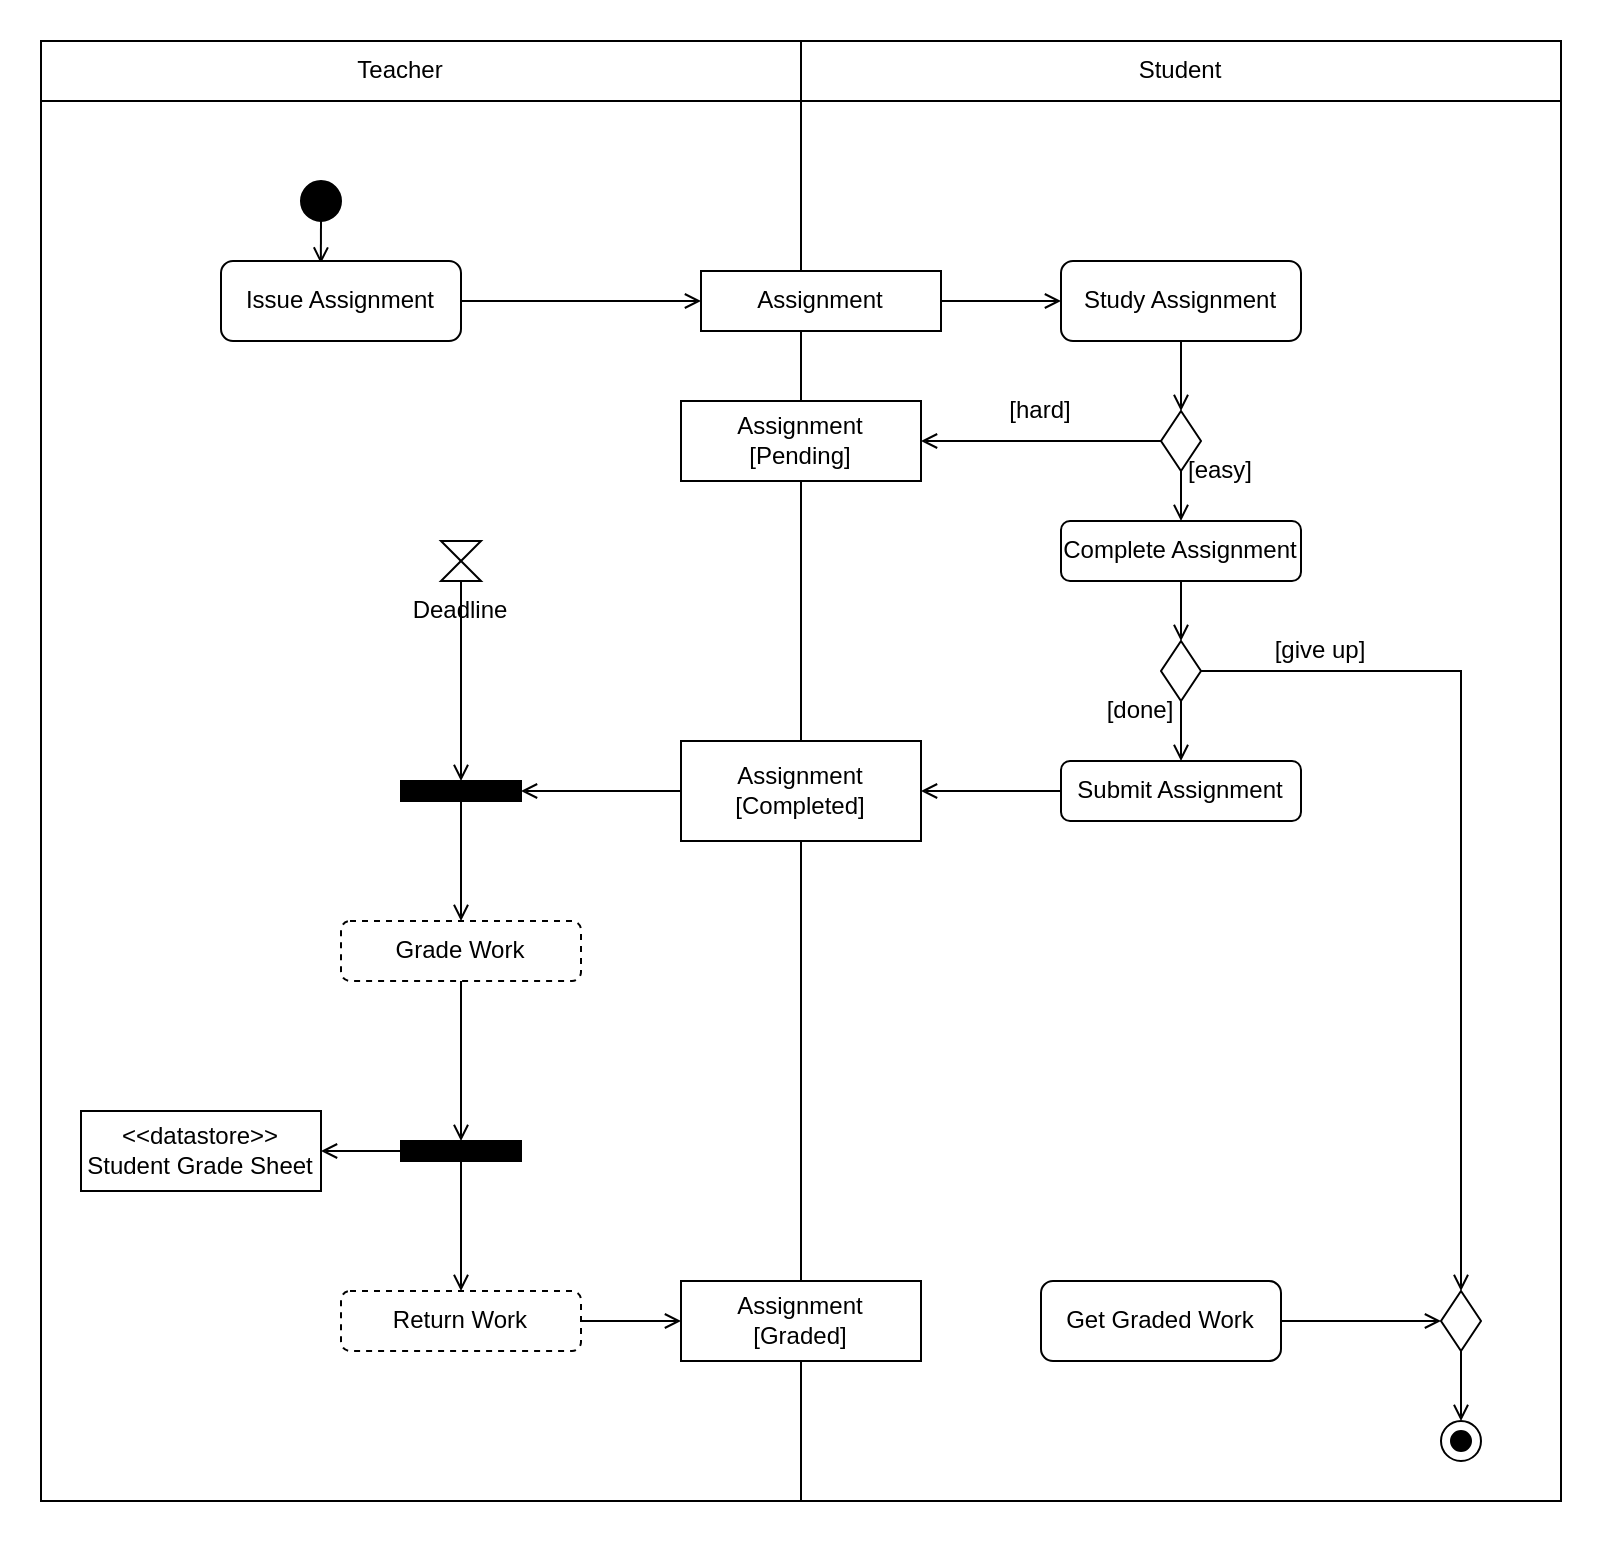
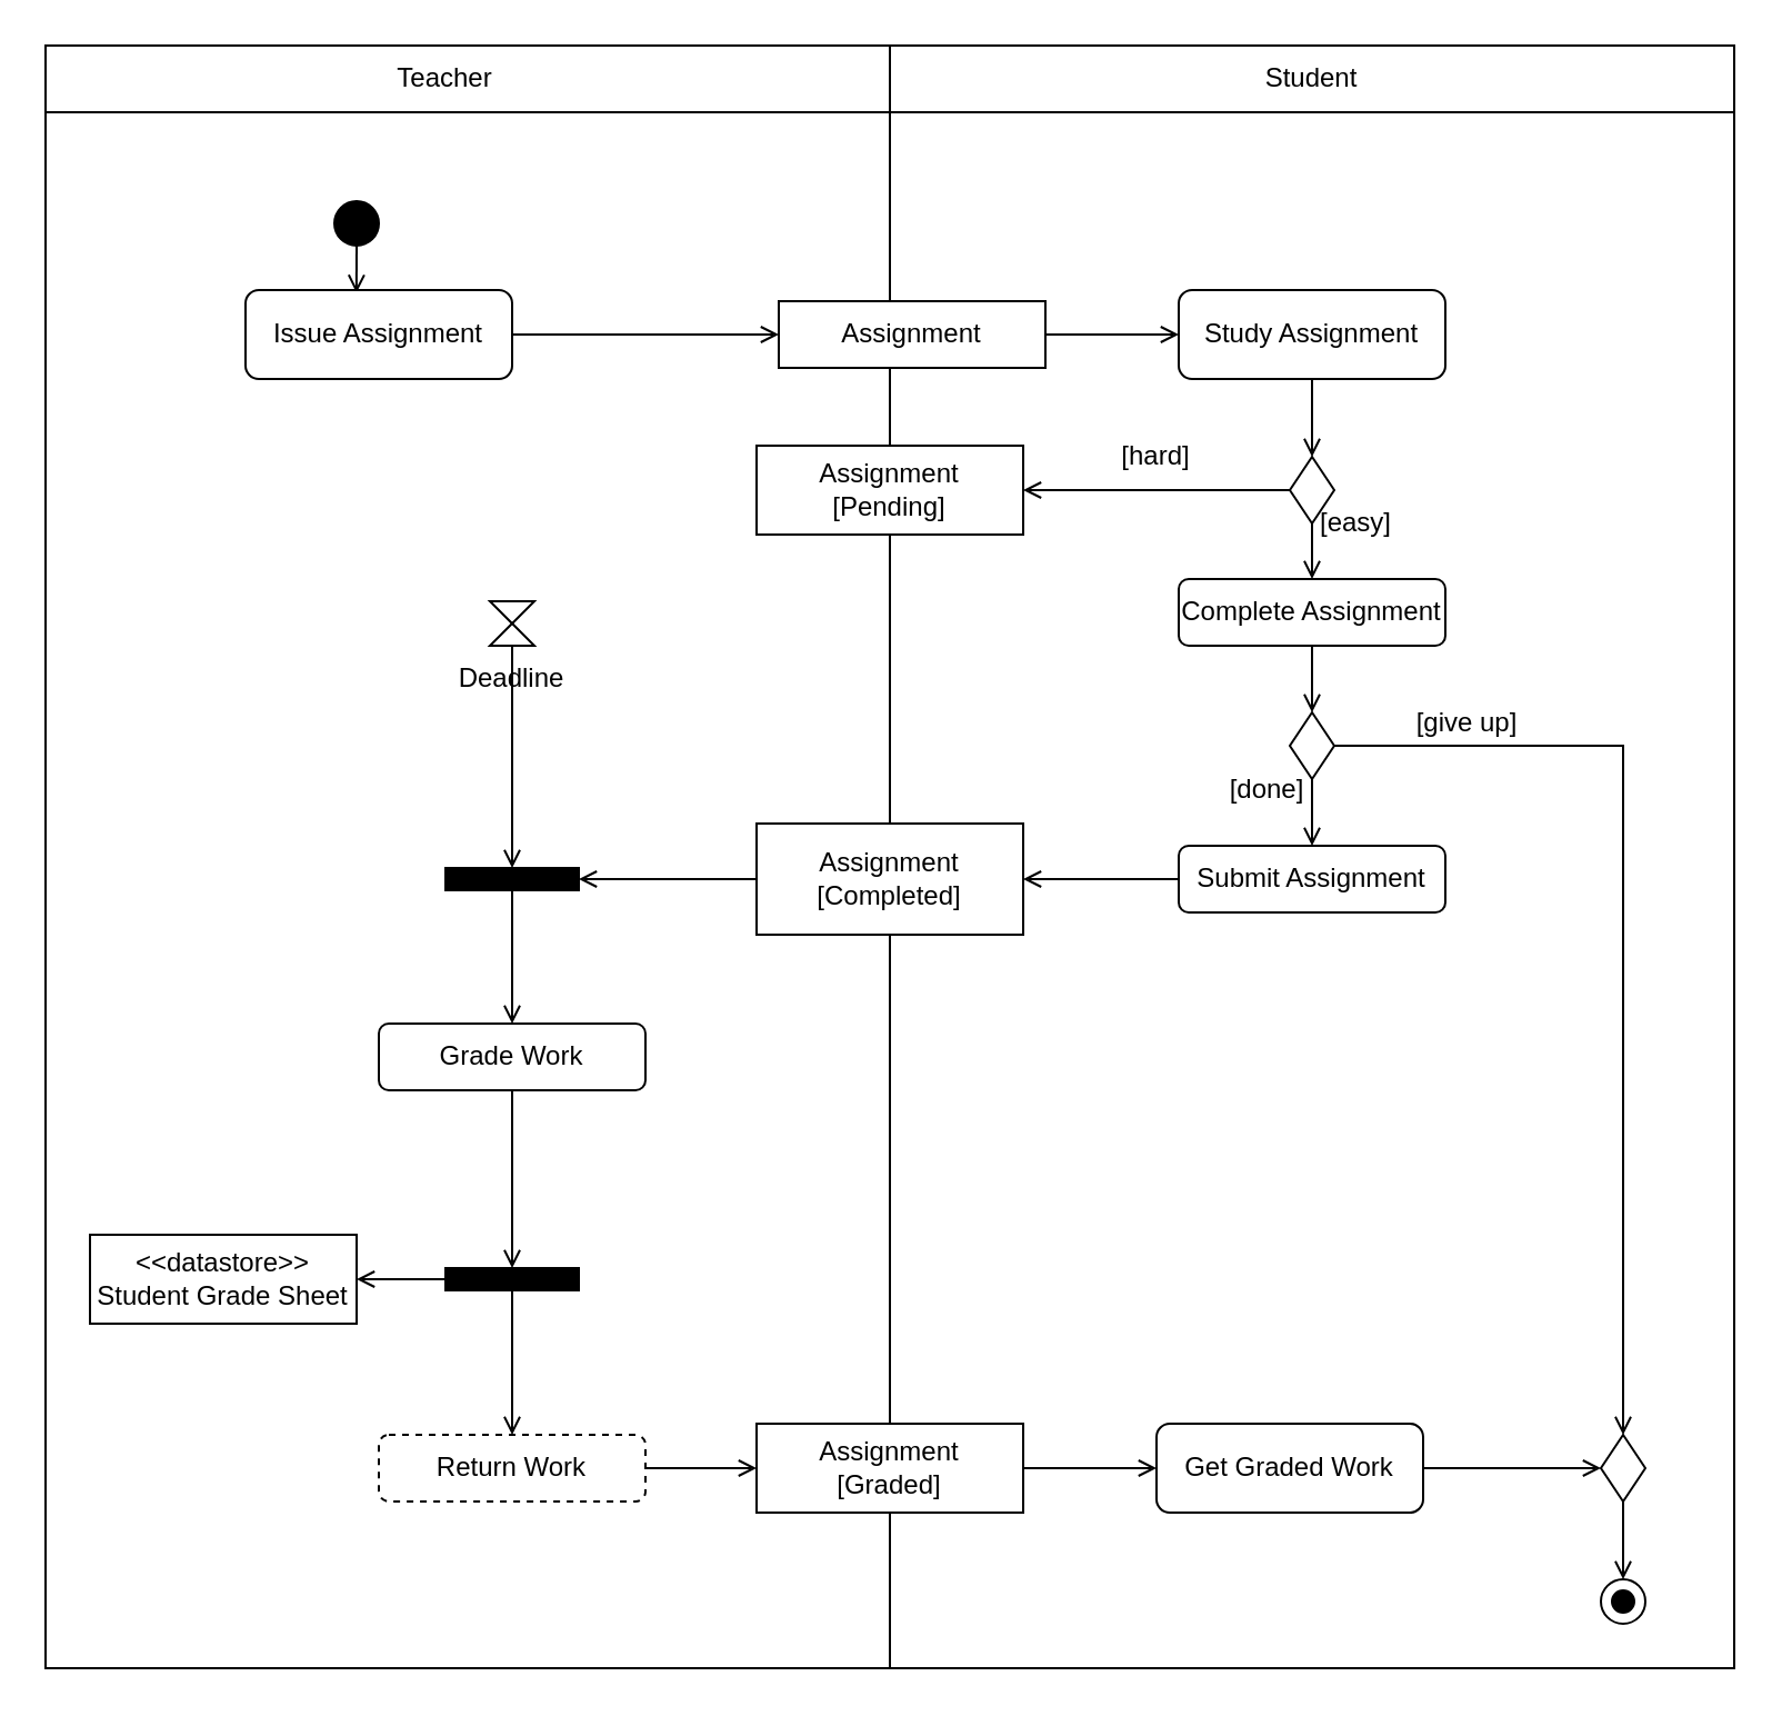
  <mxCell id="0" />
  <mxCell id="1" parent="0" />
  <mxCell id="2" value="" style="rounded=0;whiteSpace=wrap;html=1;fillColor=none;" vertex="1" parent="1"><mxGeometry x="20" y="50" width="760" height="700" as="geometry" /></mxCell>
  <mxCell id="3" value="" style="rounded=0;whiteSpace=wrap;html=1;fillColor=none;" vertex="1" parent="1"><mxGeometry x="20" width="380" height="730" as="geometry" y="20" /></mxCell>
  <mxCell id="4" style="edgeStyle=orthogonalEdgeStyle;rounded=0;orthogonalLoop=1;jettySize=auto;html=1;exitX=0.5;exitY=1;exitDx=0;exitDy=0;entryX=0.416;entryY=0.032;entryDx=0;entryDy=0;entryPerimeter=0;endArrow=open;endFill=0;" edge="1" parent="1" source="5" target="8"><mxGeometry relative="1" as="geometry" /></mxCell>
  <mxCell id="5" value="" style="ellipse;whiteSpace=wrap;html=1;aspect=fixed;fillColor=#000000;" vertex="1" parent="1"><mxGeometry x="150" y="90" width="20" height="20" as="geometry" /></mxCell>
  <mxCell id="6" value="" style="rounded=0;whiteSpace=wrap;html=1;fillColor=none;" vertex="1" parent="1"><mxGeometry x="20" width="760" height="30" as="geometry" y="20" /></mxCell>
  <mxCell id="7" style="edgeStyle=orthogonalEdgeStyle;rounded=0;orthogonalLoop=1;jettySize=auto;html=1;exitX=1;exitY=0.5;exitDx=0;exitDy=0;endArrow=open;endFill=0;" edge="1" parent="1" source="8" target="12"><mxGeometry relative="1" as="geometry" /></mxCell>
  <mxCell id="8" value="Issue Assignment" style="rounded=1;whiteSpace=wrap;html=1;fillColor=default;" vertex="1" parent="1"><mxGeometry x="110" y="130" width="120" height="40" as="geometry" /></mxCell>
  <mxCell id="9" style="edgeStyle=orthogonalEdgeStyle;rounded=0;orthogonalLoop=1;jettySize=auto;html=1;exitX=0.5;exitY=1;exitDx=0;exitDy=0;entryX=0.5;entryY=0;entryDx=0;entryDy=0;endArrow=open;endFill=0;" edge="1" parent="1" source="10" target="29"><mxGeometry relative="1" as="geometry" /></mxCell>
  <mxCell id="10" value="Study Assignment" style="rounded=1;whiteSpace=wrap;html=1;fillColor=default;" vertex="1" parent="1"><mxGeometry x="530" y="130" width="120" height="40" as="geometry" /></mxCell>
  <mxCell id="11" style="edgeStyle=orthogonalEdgeStyle;rounded=0;orthogonalLoop=1;jettySize=auto;html=1;exitX=1;exitY=0.5;exitDx=0;exitDy=0;endArrow=open;endFill=0;" edge="1" parent="1" source="12" target="10"><mxGeometry relative="1" as="geometry" /></mxCell>
  <mxCell id="12" value="Assignment" style="rounded=0;whiteSpace=wrap;html=1;fillColor=default;" vertex="1" parent="1"><mxGeometry x="350" y="135" width="120" height="30" as="geometry" /></mxCell>
  <mxCell id="13" value="Complete Assignment" style="rounded=1;whiteSpace=wrap;html=1;fillColor=default;" vertex="1" parent="1"><mxGeometry x="530" y="260" width="120" height="30" as="geometry" /></mxCell>
  <mxCell id="14" style="edgeStyle=orthogonalEdgeStyle;rounded=0;orthogonalLoop=1;jettySize=auto;html=1;exitX=0;exitY=0.5;exitDx=0;exitDy=0;entryX=1;entryY=0.5;entryDx=0;entryDy=0;endArrow=open;endFill=0;" edge="1" parent="1" source="15" target="17"><mxGeometry relative="1" as="geometry" /></mxCell>
  <mxCell id="15" value="Submit Assignment" style="rounded=1;whiteSpace=wrap;html=1;fillColor=default;" vertex="1" parent="1"><mxGeometry x="530" y="380" width="120" height="30" as="geometry" /></mxCell>
  <mxCell id="16" style="edgeStyle=orthogonalEdgeStyle;rounded=0;orthogonalLoop=1;jettySize=auto;html=1;exitX=0;exitY=0.5;exitDx=0;exitDy=0;entryX=1;entryY=0.5;entryDx=0;entryDy=0;endArrow=open;endFill=0;" edge="1" parent="1" source="17" target="36"><mxGeometry relative="1" as="geometry" /></mxCell>
  <mxCell id="17" value="Assignment&lt;br&gt;[Completed]" style="rounded=0;whiteSpace=wrap;html=1;fillColor=default;" vertex="1" parent="1"><mxGeometry x="340" y="370" width="120" height="50" as="geometry" /></mxCell>
  <mxCell id="18" style="edgeStyle=orthogonalEdgeStyle;rounded=0;orthogonalLoop=1;jettySize=auto;html=1;exitX=0.5;exitY=1;exitDx=0;exitDy=0;entryX=0.5;entryY=0;entryDx=0;entryDy=0;endArrow=open;endFill=0;" edge="1" parent="1" source="19" target="39"><mxGeometry relative="1" as="geometry" /></mxCell>
- <mxCell id="19" value="Grade Work" style="rounded=1;whiteSpace=wrap;html=1;fillColor=default;dashed=1;" vertex="1" parent="1"><mxGeometry x="170" y="460" width="120" height="30" as="geometry" /></mxCell>
+ <mxCell id="19" value="Grade Work" style="rounded=1;whiteSpace=wrap;html=1;fillColor=default;" vertex="1" parent="1"><mxGeometry x="170" y="460" width="120" height="30" as="geometry" /></mxCell>
  <mxCell id="20" style="edgeStyle=orthogonalEdgeStyle;rounded=0;orthogonalLoop=1;jettySize=auto;html=1;exitX=1;exitY=0.5;exitDx=0;exitDy=0;entryX=0;entryY=0.5;entryDx=0;entryDy=0;endArrow=open;endFill=0;" edge="1" parent="1" source="21" target="23"><mxGeometry relative="1" as="geometry" /></mxCell>
  <mxCell id="21" value="Return Work" style="rounded=1;whiteSpace=wrap;html=1;fillColor=default;dashed=1;" vertex="1" parent="1"><mxGeometry x="170" y="645" width="120" height="30" as="geometry" /></mxCell>
+ <mxCell id="22" style="edgeStyle=orthogonalEdgeStyle;rounded=0;orthogonalLoop=1;jettySize=auto;html=1;exitX=1;exitY=0.5;exitDx=0;exitDy=0;entryX=0;entryY=0.5;entryDx=0;entryDy=0;endArrow=open;endFill=0;" edge="1" parent="1" source="23" target="41"><mxGeometry relative="1" as="geometry" /></mxCell>
  <mxCell id="23" value="Assignment&lt;br&gt;[Graded]" style="rounded=0;whiteSpace=wrap;html=1;fillColor=default;" vertex="1" parent="1"><mxGeometry x="340" y="640" width="120" height="40" as="geometry" /></mxCell>
  <mxCell id="24" style="edgeStyle=orthogonalEdgeStyle;rounded=0;orthogonalLoop=1;jettySize=auto;html=1;exitX=0.5;exitY=1;exitDx=0;exitDy=0;entryX=0.5;entryY=0;entryDx=0;entryDy=0;endArrow=open;endFill=0;" edge="1" parent="1" source="25" target="36"><mxGeometry relative="1" as="geometry" /></mxCell>
  <mxCell id="25" value="" style="shape=collate;whiteSpace=wrap;html=1;fillColor=default;" vertex="1" parent="1"><mxGeometry x="220" y="270" width="20" height="20" as="geometry" /></mxCell>
  <mxCell id="26" value="Assignment&lt;br&gt;[Pending]" style="rounded=0;whiteSpace=wrap;html=1;fillColor=default;" vertex="1" parent="1"><mxGeometry x="340" y="200" width="120" height="40" as="geometry" /></mxCell>
  <mxCell id="27" style="edgeStyle=orthogonalEdgeStyle;rounded=0;orthogonalLoop=1;jettySize=auto;html=1;exitX=0.5;exitY=1;exitDx=0;exitDy=0;entryX=0.5;entryY=0;entryDx=0;entryDy=0;endArrow=open;endFill=0;" edge="1" parent="1" source="29" target="13"><mxGeometry relative="1" as="geometry" /></mxCell>
  <mxCell id="28" style="edgeStyle=orthogonalEdgeStyle;rounded=0;orthogonalLoop=1;jettySize=auto;html=1;exitX=0;exitY=0.5;exitDx=0;exitDy=0;entryX=1;entryY=0.5;entryDx=0;entryDy=0;endArrow=open;endFill=0;" edge="1" parent="1" source="29" target="26"><mxGeometry relative="1" as="geometry" /></mxCell>
  <mxCell id="29" value="" style="rhombus;whiteSpace=wrap;html=1;fillColor=default;" vertex="1" parent="1"><mxGeometry x="580" y="205" width="20" height="30" as="geometry" /></mxCell>
  <mxCell id="30" style="edgeStyle=orthogonalEdgeStyle;rounded=0;orthogonalLoop=1;jettySize=auto;html=1;exitX=0.5;exitY=1;exitDx=0;exitDy=0;entryX=0.5;entryY=0;entryDx=0;entryDy=0;endArrow=open;endFill=0;" edge="1" parent="1" target="33"><mxGeometry relative="1" as="geometry"><mxPoint x="590" y="290" as="sourcePoint" /></mxGeometry></mxCell>
  <mxCell id="31" style="edgeStyle=orthogonalEdgeStyle;rounded=0;orthogonalLoop=1;jettySize=auto;html=1;exitX=0.5;exitY=1;exitDx=0;exitDy=0;entryX=0.5;entryY=0;entryDx=0;entryDy=0;endArrow=open;endFill=0;" edge="1" parent="1" source="33"><mxGeometry relative="1" as="geometry"><mxPoint x="590" y="380" as="targetPoint" /></mxGeometry></mxCell>
  <mxCell id="32" style="edgeStyle=orthogonalEdgeStyle;rounded=0;orthogonalLoop=1;jettySize=auto;html=1;exitX=1;exitY=0.5;exitDx=0;exitDy=0;entryX=0.5;entryY=0;entryDx=0;entryDy=0;endArrow=open;endFill=0;" edge="1" parent="1" source="33" target="43"><mxGeometry relative="1" as="geometry" /></mxCell>
  <mxCell id="33" value="" style="rhombus;whiteSpace=wrap;html=1;fillColor=default;" vertex="1" parent="1"><mxGeometry x="580" y="320" width="20" height="30" as="geometry" /></mxCell>
  <mxCell id="34" value="&amp;lt;&amp;lt;datastore&amp;gt;&amp;gt;&lt;br&gt;Student Grade Sheet" style="rounded=0;whiteSpace=wrap;html=1;fillColor=default;" vertex="1" parent="1"><mxGeometry x="40" y="555" width="120" height="40" as="geometry" /></mxCell>
  <mxCell id="35" style="edgeStyle=orthogonalEdgeStyle;rounded=0;orthogonalLoop=1;jettySize=auto;html=1;exitX=0.5;exitY=1;exitDx=0;exitDy=0;entryX=0.5;entryY=0;entryDx=0;entryDy=0;endArrow=open;endFill=0;" edge="1" parent="1" source="36" target="19"><mxGeometry relative="1" as="geometry" /></mxCell>
  <mxCell id="36" value="" style="rounded=0;whiteSpace=wrap;html=1;fillColor=#000000;" vertex="1" parent="1"><mxGeometry x="200" y="390" width="60" height="10" as="geometry" /></mxCell>
  <mxCell id="37" style="edgeStyle=orthogonalEdgeStyle;rounded=0;orthogonalLoop=1;jettySize=auto;html=1;exitX=0.5;exitY=1;exitDx=0;exitDy=0;entryX=0.5;entryY=0;entryDx=0;entryDy=0;endArrow=open;endFill=0;" edge="1" parent="1" source="39" target="21"><mxGeometry relative="1" as="geometry" /></mxCell>
  <mxCell id="38" style="edgeStyle=orthogonalEdgeStyle;rounded=0;orthogonalLoop=1;jettySize=auto;html=1;exitX=0;exitY=0.5;exitDx=0;exitDy=0;endArrow=open;endFill=0;" edge="1" parent="1" source="39" target="34"><mxGeometry relative="1" as="geometry" /></mxCell>
  <mxCell id="39" value="" style="rounded=0;whiteSpace=wrap;html=1;fillColor=#000000;" vertex="1" parent="1"><mxGeometry x="200" y="570" width="60" height="10" as="geometry" /></mxCell>
  <mxCell id="40" style="edgeStyle=orthogonalEdgeStyle;rounded=0;orthogonalLoop=1;jettySize=auto;html=1;exitX=1;exitY=0.5;exitDx=0;exitDy=0;entryX=0;entryY=0.5;entryDx=0;entryDy=0;endArrow=open;endFill=0;" edge="1" parent="1" source="41" target="43"><mxGeometry relative="1" as="geometry" /></mxCell>
  <mxCell id="41" value="Get Graded Work" style="rounded=1;whiteSpace=wrap;html=1;fillColor=default;" vertex="1" parent="1"><mxGeometry x="520" y="640" width="120" height="40" as="geometry" /></mxCell>
  <mxCell id="42" style="edgeStyle=orthogonalEdgeStyle;rounded=0;orthogonalLoop=1;jettySize=auto;html=1;exitX=0.5;exitY=1;exitDx=0;exitDy=0;entryX=0.5;entryY=0;entryDx=0;entryDy=0;endArrow=open;endFill=0;" edge="1" parent="1" source="43" target="45"><mxGeometry relative="1" as="geometry" /></mxCell>
  <mxCell id="43" value="" style="rhombus;whiteSpace=wrap;html=1;fillColor=default;" vertex="1" parent="1"><mxGeometry x="720" y="645" width="20" height="30" as="geometry" /></mxCell>
  <mxCell id="44" value="" style="ellipse;whiteSpace=wrap;html=1;aspect=fixed;fillColor=#000000;" vertex="1" parent="1"><mxGeometry x="725" y="715" width="10" height="10" as="geometry" /></mxCell>
  <mxCell id="45" value="" style="ellipse;whiteSpace=wrap;html=1;aspect=fixed;fillColor=none;" vertex="1" parent="1"><mxGeometry x="720" y="710" width="20" height="20" as="geometry" /></mxCell>
  <mxCell id="46" value="Deadline" style="text;html=1;strokeColor=none;fillColor=none;align=center;verticalAlign=middle;whiteSpace=wrap;rounded=0;" vertex="1" parent="1"><mxGeometry x="200" y="290" width="60" height="30" as="geometry" /></mxCell>
  <mxCell id="47" value="[hard]" style="text;html=1;strokeColor=none;fillColor=none;align=center;verticalAlign=middle;whiteSpace=wrap;rounded=0;" vertex="1" parent="1"><mxGeometry x="490" y="190" width="60" height="30" as="geometry" /></mxCell>
  <mxCell id="48" value="[easy]" style="text;html=1;strokeColor=none;fillColor=none;align=center;verticalAlign=middle;whiteSpace=wrap;rounded=0;" vertex="1" parent="1"><mxGeometry x="580" y="220" width="60" height="30" as="geometry" /></mxCell>
  <mxCell id="49" value="[give up]" style="text;html=1;strokeColor=none;fillColor=none;align=center;verticalAlign=middle;whiteSpace=wrap;rounded=0;" vertex="1" parent="1"><mxGeometry x="630" y="310" width="60" height="30" as="geometry" /></mxCell>
  <mxCell id="50" value="[done]" style="text;html=1;strokeColor=none;fillColor=none;align=center;verticalAlign=middle;whiteSpace=wrap;rounded=0;" vertex="1" parent="1"><mxGeometry x="540" y="340" width="60" height="30" as="geometry" /></mxCell>
  <mxCell id="51" value="Teacher" style="text;html=1;strokeColor=none;fillColor=none;align=center;verticalAlign=middle;whiteSpace=wrap;rounded=0;" vertex="1" parent="1"><mxGeometry x="170" width="60" height="30" as="geometry" y="20" /></mxCell>
  <mxCell id="52" value="Student" style="text;html=1;strokeColor=none;fillColor=none;align=center;verticalAlign=middle;whiteSpace=wrap;rounded=0;" vertex="1" parent="1"><mxGeometry x="560" width="60" height="30" as="geometry" y="20" /></mxCell>
